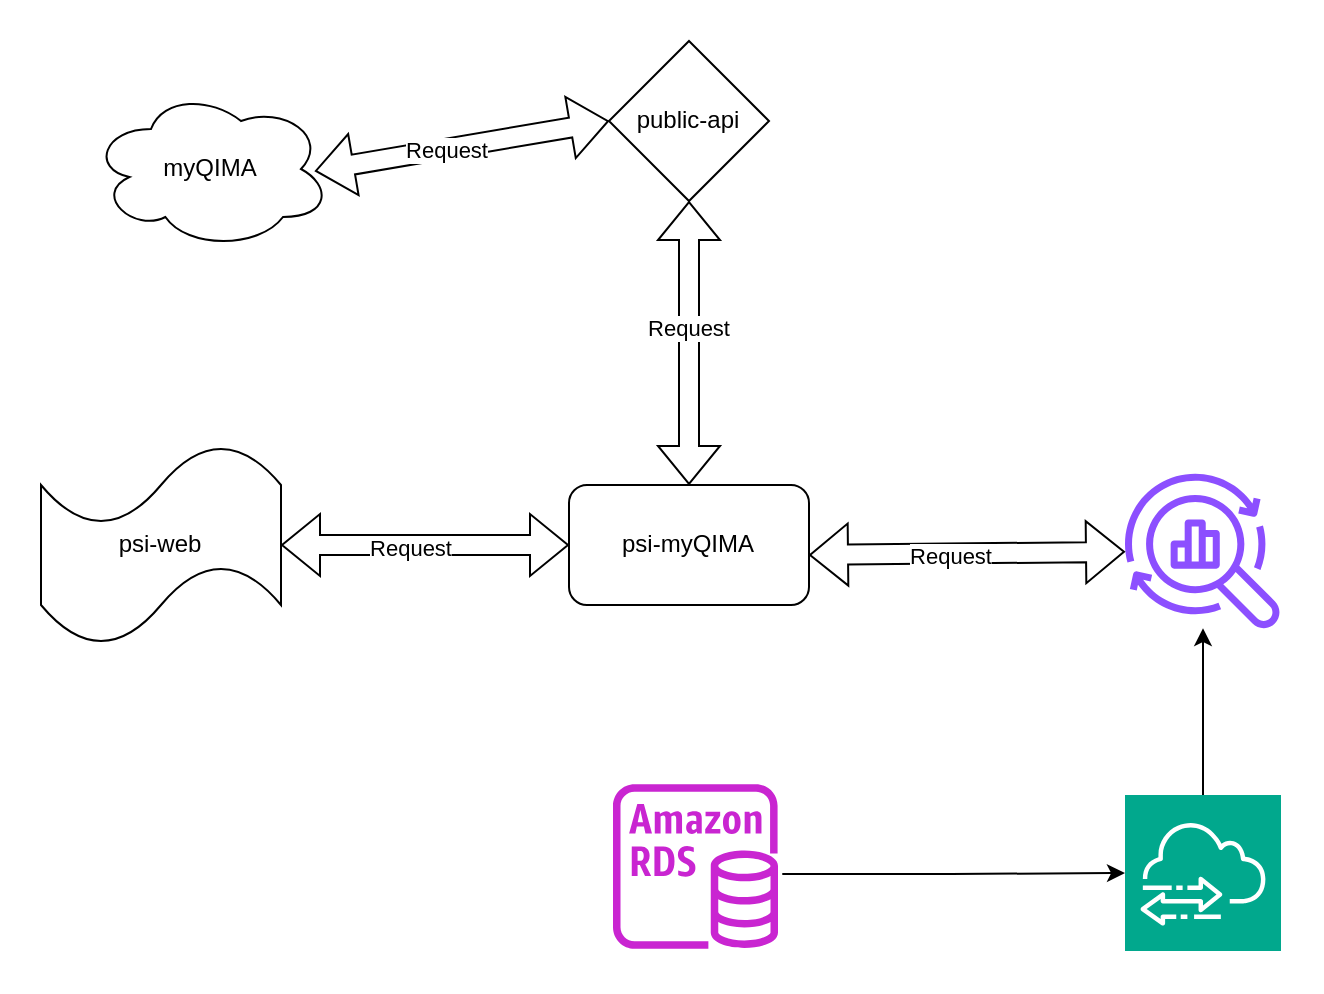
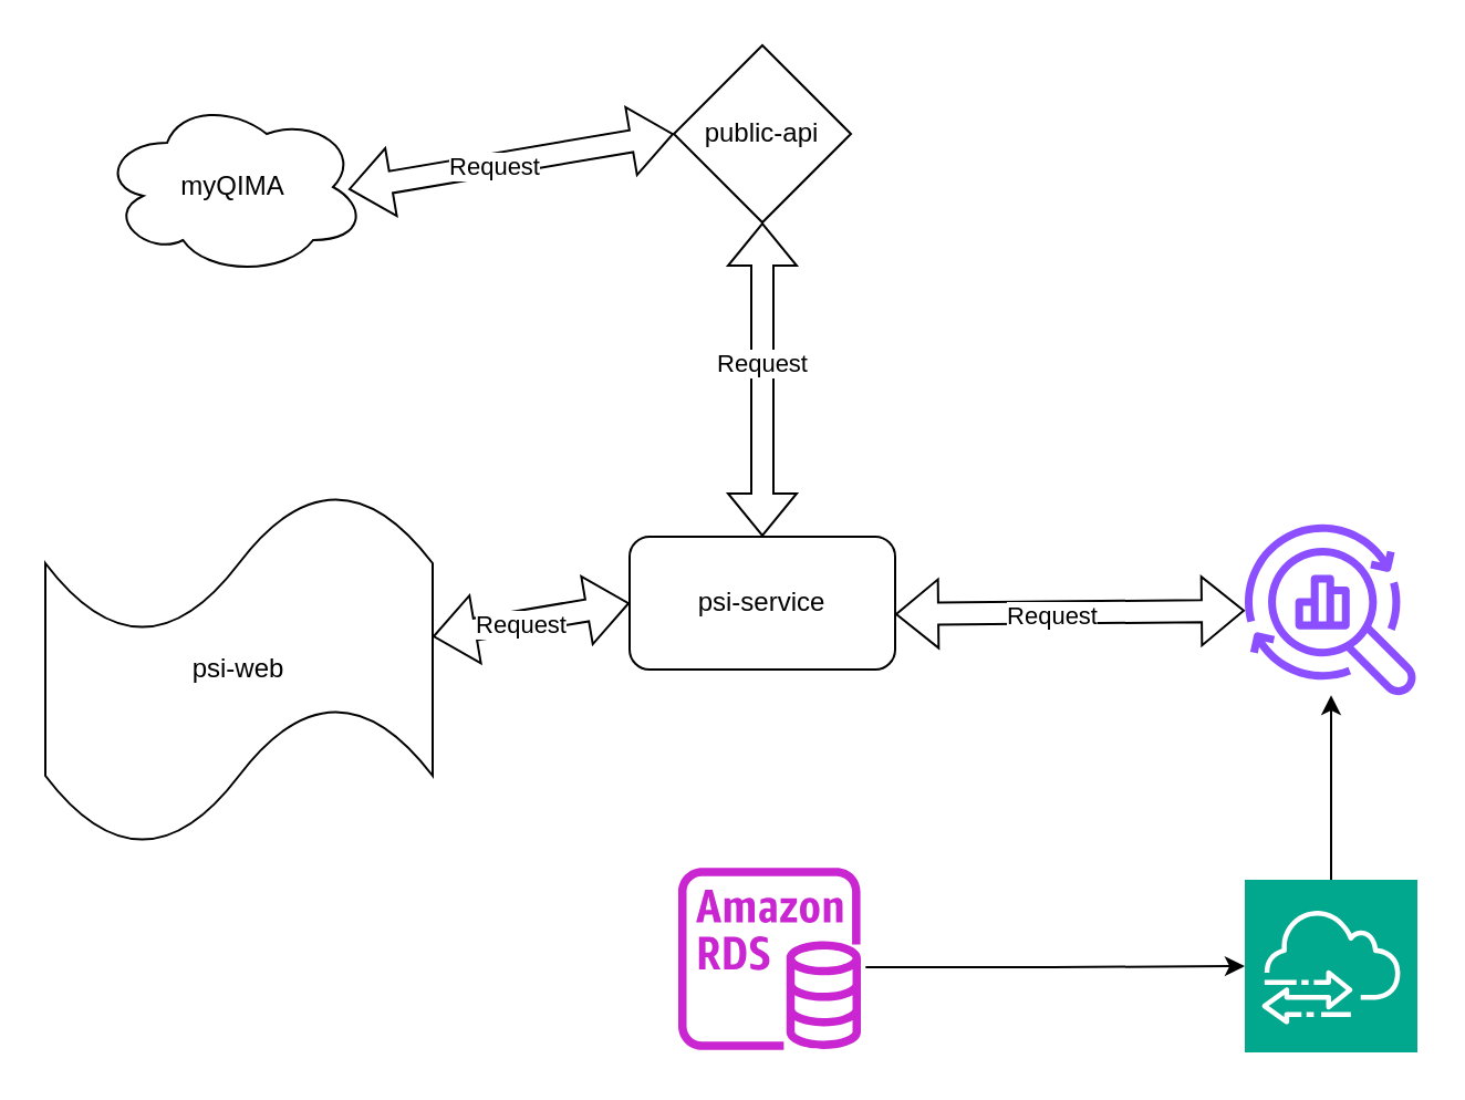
  <mxCell id="0" />
  <mxCell id="1" parent="0" />
- <mxCell id="2" value="psi-web" style="shape=tape;whiteSpace=wrap;html=1;" vertex="1" parent="1"><mxGeometry x="20" y="222" width="120" height="100" as="geometry" /></mxCell>
+ <mxCell id="2" value="psi-web" style="shape=tape;whiteSpace=wrap;html=1;" vertex="1" parent="1"><mxGeometry x="20" y="222" width="175" height="160" as="geometry" /></mxCell>
  <mxCell id="3" value="myQIMA" style="ellipse;shape=cloud;whiteSpace=wrap;html=1;" vertex="1" parent="1"><mxGeometry x="45" y="44" width="120" height="80" as="geometry" /></mxCell>
  <mxCell id="4" value="public-api" style="rhombus;whiteSpace=wrap;html=1;" vertex="1" parent="1"><mxGeometry x="304" y="20" width="80" height="80" as="geometry" /></mxCell>
- <mxCell id="5" value="psi-myQIMA" style="rounded=1;whiteSpace=wrap;html=1;" vertex="1" parent="1"><mxGeometry x="284" y="242" width="120" height="60" as="geometry" /></mxCell>
+ <mxCell id="5" value="psi-service" style="rounded=1;whiteSpace=wrap;html=1;" vertex="1" parent="1"><mxGeometry x="284" y="242" width="120" height="60" as="geometry" /></mxCell>
  <mxCell id="6" value="" style="edgeStyle=orthogonalEdgeStyle;rounded=0;orthogonalLoop=1;jettySize=auto;html=1;exitX=0.5;exitY=0;exitDx=0;exitDy=0;exitPerimeter=0;" edge="1" parent="1" source="10" target="9"><mxGeometry relative="1" as="geometry"><mxPoint x="601" y="392" as="sourcePoint" /><mxPoint x="601" y="312" as="targetPoint" /></mxGeometry></mxCell>
  <mxCell id="7" value="" style="edgeStyle=orthogonalEdgeStyle;rounded=0;orthogonalLoop=1;jettySize=auto;html=1;entryX=0;entryY=0.5;entryDx=0;entryDy=0;exitX=1.026;exitY=0.545;exitDx=0;exitDy=0;exitPerimeter=0;entryPerimeter=0;" edge="1" parent="1" source="8" target="10"><mxGeometry relative="1" as="geometry"><mxPoint x="318" y="436" as="sourcePoint" /><mxPoint x="484" y="432" as="targetPoint" /></mxGeometry></mxCell>
  <mxCell id="8" value="" style="sketch=0;outlineConnect=0;fontColor=#232F3E;gradientColor=none;fillColor=#C925D1;strokeColor=none;dashed=0;verticalLabelPosition=bottom;verticalAlign=top;align=center;html=1;fontSize=12;fontStyle=0;aspect=fixed;pointerEvents=1;shape=mxgraph.aws4.rds_instance;" vertex="1" parent="1"><mxGeometry x="306" y="391.5" width="82.5" height="82.5" as="geometry" /></mxCell>
  <mxCell id="9" value="" style="sketch=0;outlineConnect=0;fontColor=#232F3E;gradientColor=none;fillColor=#8C4FFF;strokeColor=none;dashed=0;verticalLabelPosition=bottom;verticalAlign=top;align=center;html=1;fontSize=12;fontStyle=0;aspect=fixed;pointerEvents=1;shape=mxgraph.aws4.opensearch_observability;textShadow=0;" vertex="1" parent="1"><mxGeometry x="562" y="236" width="78" height="78" as="geometry" /></mxCell>
  <mxCell id="10" value="" style="sketch=0;points=[[0,0,0],[0.25,0,0],[0.5,0,0],[0.75,0,0],[1,0,0],[0,1,0],[0.25,1,0],[0.5,1,0],[0.75,1,0],[1,1,0],[0,0.25,0],[0,0.5,0],[0,0.75,0],[1,0.25,0],[1,0.5,0],[1,0.75,0]];outlineConnect=0;fontColor=#232F3E;fillColor=#01A88D;strokeColor=#ffffff;dashed=0;verticalLabelPosition=bottom;verticalAlign=top;align=center;html=1;fontSize=12;fontStyle=0;aspect=fixed;shape=mxgraph.aws4.resourceIcon;resIcon=mxgraph.aws4.datasync;" vertex="1" parent="1"><mxGeometry x="562" y="397" width="78" height="78" as="geometry" /></mxCell>
  <mxCell id="11" value="" style="shape=flexArrow;endArrow=classic;startArrow=classic;html=1;rounded=0;" edge="1" parent="1" target="9"><mxGeometry width="100" height="100" relative="1" as="geometry"><mxPoint x="404" y="277" as="sourcePoint" /><mxPoint x="504" y="177" as="targetPoint" /></mxGeometry></mxCell>
  <mxCell id="12" value="Request" style="edgeLabel;html=1;align=center;verticalAlign=middle;resizable=0;points=[];" vertex="1" connectable="0" parent="11"><mxGeometry x="-0.114" y="-1" relative="1" as="geometry"><mxPoint as="offset" /></mxGeometry></mxCell>
  <mxCell id="13" value="" style="shape=flexArrow;endArrow=classic;startArrow=classic;html=1;rounded=0;entryX=0;entryY=0.5;entryDx=0;entryDy=0;" edge="1" parent="1" source="2" target="5"><mxGeometry width="100" height="100" relative="1" as="geometry"><mxPoint x="140" y="274" as="sourcePoint" /><mxPoint x="298" y="270" as="targetPoint" /></mxGeometry></mxCell>
  <mxCell id="14" value="Request" style="edgeLabel;html=1;align=center;verticalAlign=middle;resizable=0;points=[];" vertex="1" connectable="0" parent="13"><mxGeometry x="-0.114" y="-1" relative="1" as="geometry"><mxPoint as="offset" /></mxGeometry></mxCell>
  <mxCell id="15" value="" style="shape=flexArrow;endArrow=classic;startArrow=classic;html=1;rounded=0;entryX=0.5;entryY=0;entryDx=0;entryDy=0;" edge="1" parent="1" source="4" target="5"><mxGeometry width="100" height="100" relative="1" as="geometry"><mxPoint x="344" y="124" as="sourcePoint" /><mxPoint x="502" y="120" as="targetPoint" /></mxGeometry></mxCell>
  <mxCell id="16" value="Request" style="edgeLabel;html=1;align=center;verticalAlign=middle;resizable=0;points=[];" vertex="1" connectable="0" parent="15"><mxGeometry x="-0.114" y="-1" relative="1" as="geometry"><mxPoint as="offset" /></mxGeometry></mxCell>
  <mxCell id="17" value="" style="shape=flexArrow;endArrow=classic;startArrow=classic;html=1;rounded=0;entryX=0;entryY=0.5;entryDx=0;entryDy=0;exitX=0.933;exitY=0.513;exitDx=0;exitDy=0;exitPerimeter=0;" edge="1" parent="1" source="3" target="4"><mxGeometry width="100" height="100" relative="1" as="geometry"><mxPoint x="150" y="74.5" as="sourcePoint" /><mxPoint x="294" y="74.5" as="targetPoint" /></mxGeometry></mxCell>
  <mxCell id="18" value="Request" style="edgeLabel;html=1;align=center;verticalAlign=middle;resizable=0;points=[];" vertex="1" connectable="0" parent="17"><mxGeometry x="-0.114" y="-1" relative="1" as="geometry"><mxPoint as="offset" /></mxGeometry></mxCell>
